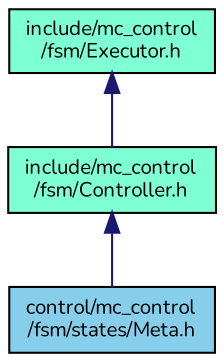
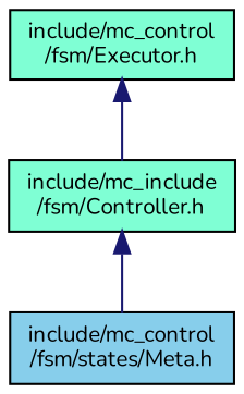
  digraph {
    fontname=Nunito
    node [color=black fillcolor=aquamarine fontname=Nunito fontsize=10 shape=record style=filled]
    edge [color=midnightblue dir=back fontname=Nunito fontsize=10 labelfontname=Helvetica labelfontsize=10 style=solid]
    n1 [fontcolor=black height=0.2 label="include/mc_control\l/fsm/Executor.h" width=0.4]
-   n2 [height=0.2 label="include/mc_control\l/fsm/Controller.h" width=0.4]
-   n3 [fillcolor=skyblue height=0.2 label="control/mc_control\l/fsm/states/Meta.h" width=0.4]
+   n2 [height=0.2 label="include/mc_include\l/fsm/Controller.h" width=0.4]
+   n3 [fillcolor=skyblue height=0.2 label="include/mc_control\l/fsm/states/Meta.h" width=0.4]
    n1 -> n2
    n2 -> n3
  }
